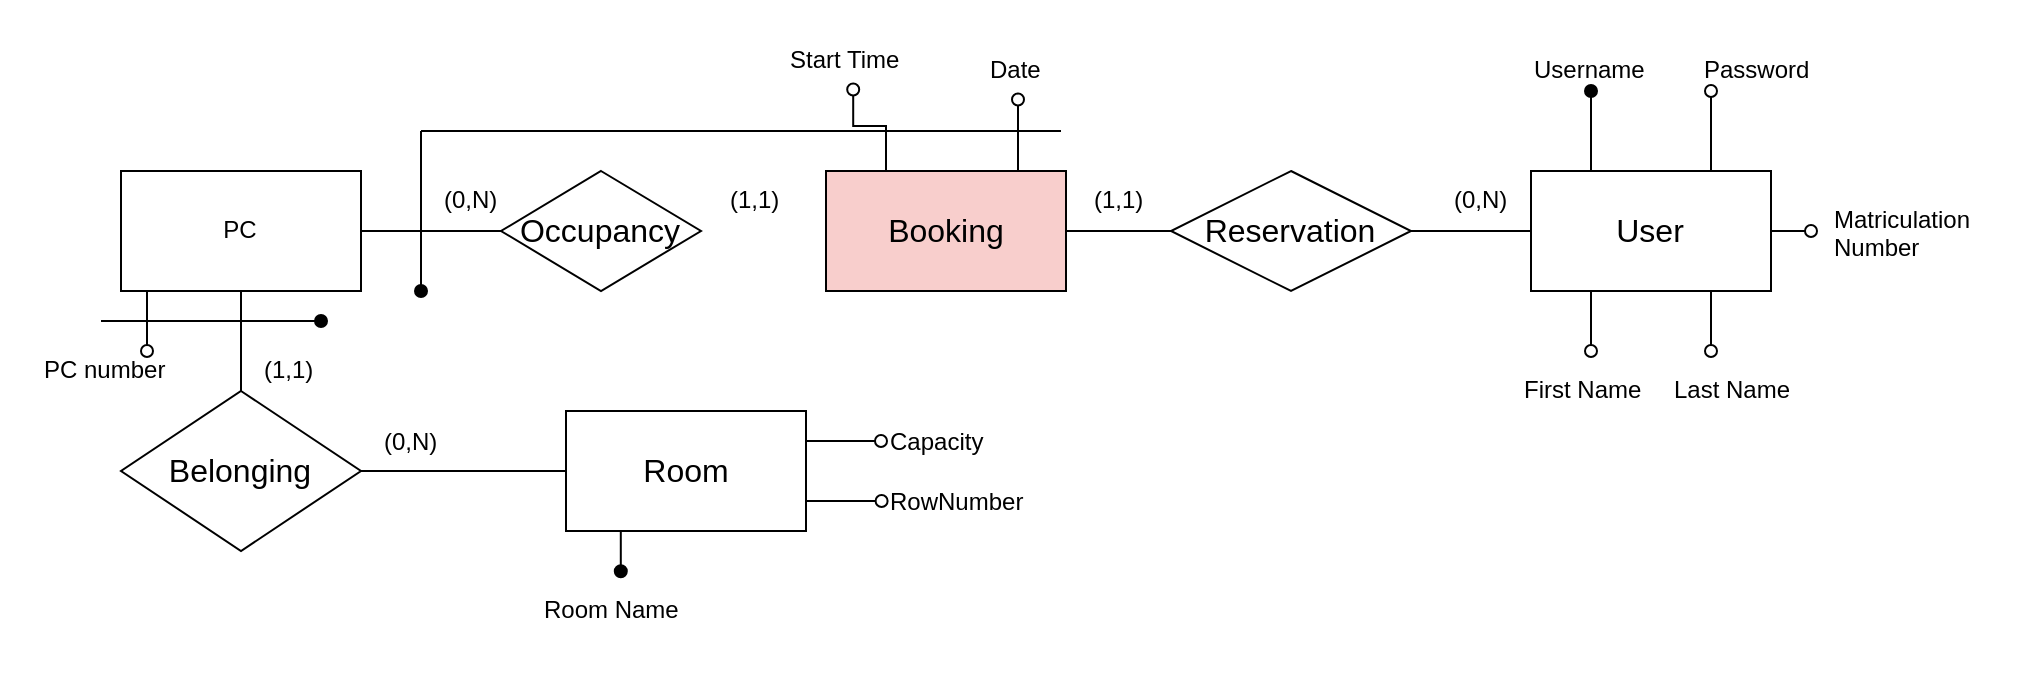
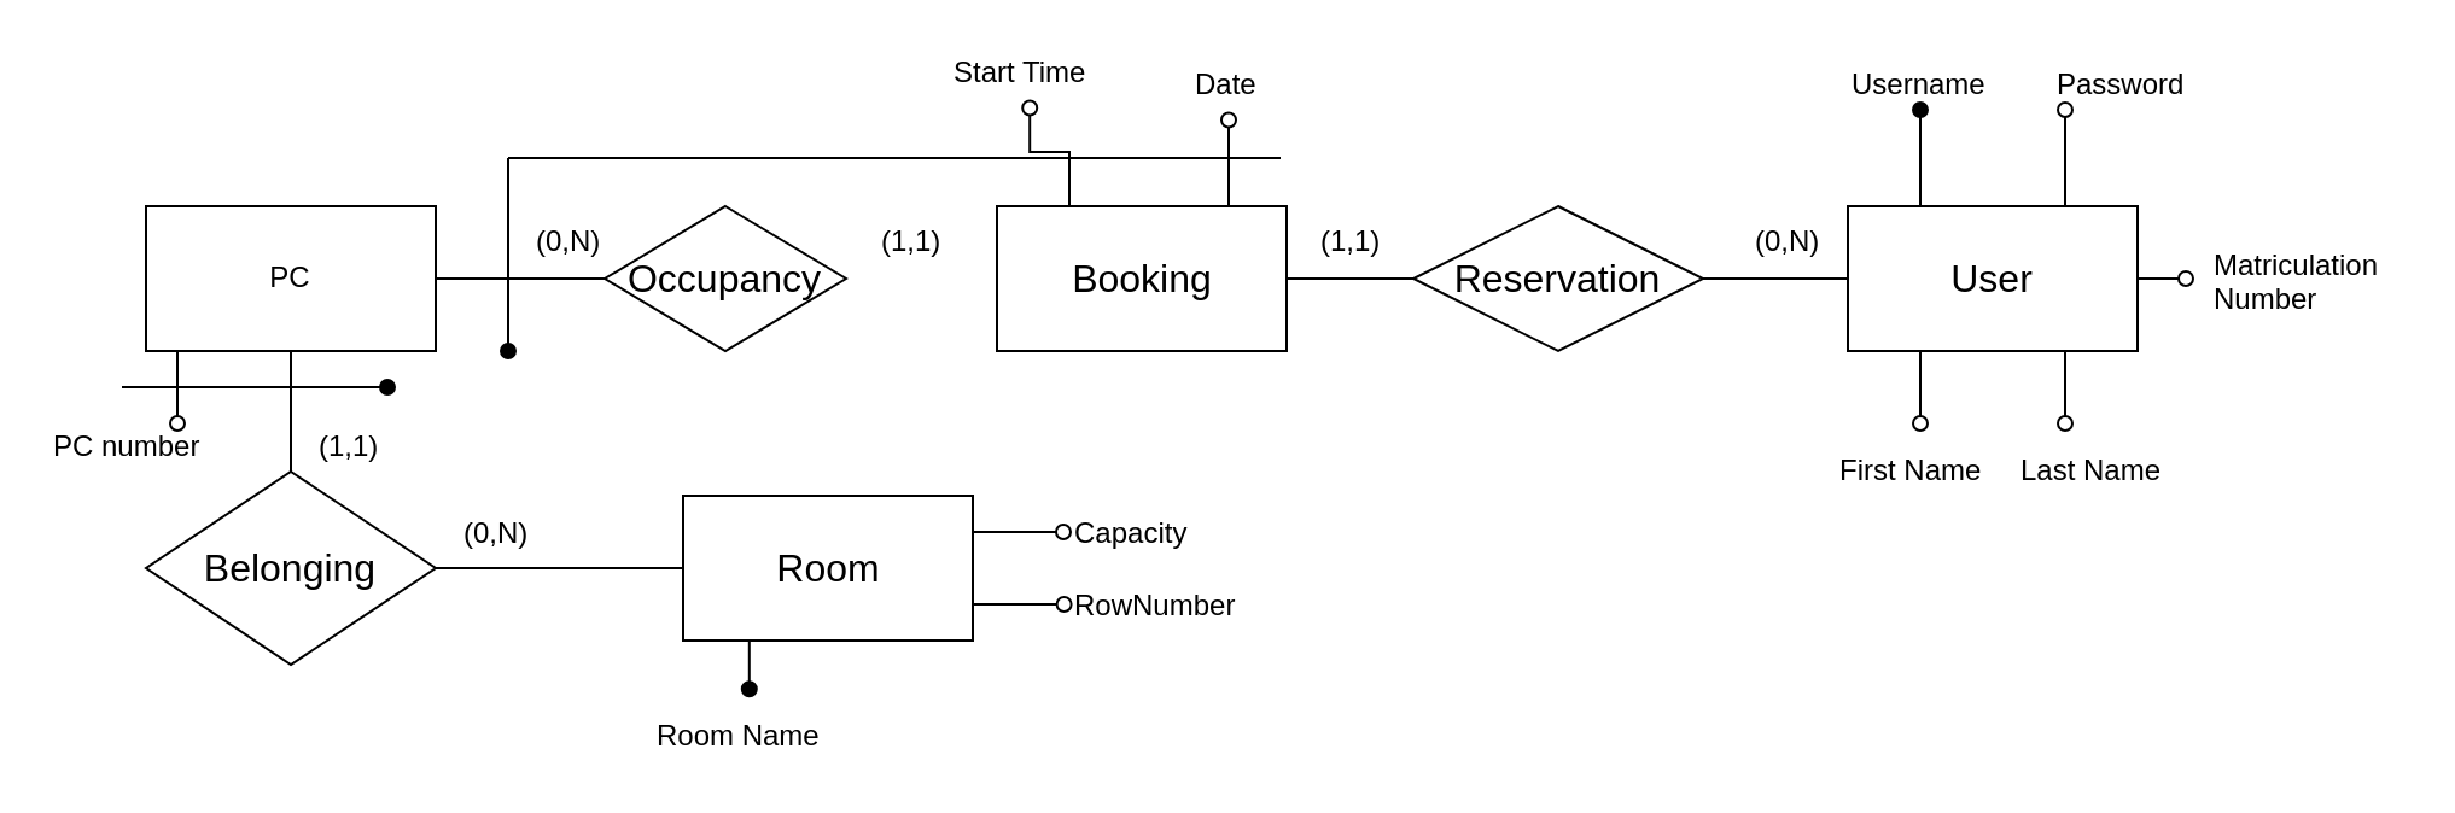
  <mxCell id="0" />
  <mxCell id="1" parent="0" />
  <mxCell id="2" style="edgeStyle=orthogonalEdgeStyle;rounded=0;orthogonalLoop=1;jettySize=auto;html=1;exitX=0.25;exitY=0;exitDx=0;exitDy=0;endArrow=oval;endFill=1;startArrow=none;startFill=0;" parent="1" source="8" edge="1"><mxGeometry relative="1" as="geometry"><mxPoint x="795" y="45" as="targetPoint" /></mxGeometry></mxCell>
  <mxCell id="3" style="edgeStyle=orthogonalEdgeStyle;rounded=0;orthogonalLoop=1;jettySize=auto;html=1;exitX=0.75;exitY=0;exitDx=0;exitDy=0;startArrow=none;startFill=0;endArrow=oval;endFill=0;" parent="1" source="8" edge="1"><mxGeometry relative="1" as="geometry"><mxPoint x="855" y="45" as="targetPoint" /></mxGeometry></mxCell>
  <mxCell id="4" style="edgeStyle=orthogonalEdgeStyle;rounded=0;orthogonalLoop=1;jettySize=auto;html=1;exitX=0.25;exitY=1;exitDx=0;exitDy=0;startArrow=none;startFill=0;endArrow=oval;endFill=0;" parent="1" source="8" edge="1"><mxGeometry relative="1" as="geometry"><mxPoint x="795" y="175" as="targetPoint" /></mxGeometry></mxCell>
  <mxCell id="5" style="edgeStyle=orthogonalEdgeStyle;rounded=0;orthogonalLoop=1;jettySize=auto;html=1;exitX=0.75;exitY=1;exitDx=0;exitDy=0;startArrow=none;startFill=0;endArrow=oval;endFill=0;" parent="1" source="8" edge="1"><mxGeometry relative="1" as="geometry"><mxPoint x="855" y="175" as="targetPoint" /></mxGeometry></mxCell>
  <mxCell id="6" style="edgeStyle=orthogonalEdgeStyle;rounded=0;orthogonalLoop=1;jettySize=auto;html=1;exitX=1;exitY=0.5;exitDx=0;exitDy=0;startArrow=none;startFill=0;endArrow=oval;endFill=0;" parent="1" source="8" edge="1"><mxGeometry relative="1" as="geometry"><mxPoint x="905" y="115.286" as="targetPoint" /></mxGeometry></mxCell>
  <mxCell id="7" style="edgeStyle=orthogonalEdgeStyle;rounded=0;orthogonalLoop=1;jettySize=auto;html=1;entryX=1;entryY=0.5;entryDx=0;entryDy=0;endArrow=none;endFill=0;" parent="1" source="8" target="24" edge="1"><mxGeometry relative="1" as="geometry" /></mxCell>
  <mxCell id="8" value="&lt;font style=&quot;font-size: 16px&quot;&gt;User&lt;/font&gt;" style="rounded=0;whiteSpace=wrap;html=1;" parent="1" vertex="1"><mxGeometry x="765" y="85" width="120" height="60" as="geometry" /></mxCell>
  <mxCell id="9" style="edgeStyle=orthogonalEdgeStyle;rounded=0;orthogonalLoop=1;jettySize=auto;html=1;exitX=1;exitY=0.5;exitDx=0;exitDy=0;entryX=0;entryY=0.5;entryDx=0;entryDy=0;endArrow=none;endFill=0;" parent="1" source="11" target="23" edge="1"><mxGeometry relative="1" as="geometry" /></mxCell>
  <mxCell id="10" style="edgeStyle=orthogonalEdgeStyle;rounded=0;orthogonalLoop=1;jettySize=auto;html=1;exitX=0.25;exitY=1;exitDx=0;exitDy=0;startArrow=none;startFill=0;endArrow=oval;endFill=0;" parent="1" source="11" edge="1"><mxGeometry relative="1" as="geometry"><mxPoint x="73" y="175" as="targetPoint" /><Array as="points"><mxPoint x="73" y="145" /></Array></mxGeometry></mxCell>
  <mxCell id="11" value="PC" style="rounded=0;whiteSpace=wrap;html=1;" parent="1" vertex="1"><mxGeometry x="60" y="85" width="120" height="60" as="geometry" /></mxCell>
  <mxCell id="12" value="Username" style="text;html=1;resizable=0;points=[];autosize=1;align=left;verticalAlign=top;spacingTop=-4;" parent="1" vertex="1"><mxGeometry x="765" y="25" width="70" height="20" as="geometry" /></mxCell>
  <mxCell id="13" value="Password" style="text;html=1;resizable=0;points=[];autosize=1;align=left;verticalAlign=top;spacingTop=-4;" parent="1" vertex="1"><mxGeometry x="850" y="25" width="70" height="20" as="geometry" /></mxCell>
  <mxCell id="14" value="First Name" style="text;html=1;resizable=0;points=[];autosize=1;align=left;verticalAlign=top;spacingTop=-4;" parent="1" vertex="1"><mxGeometry x="760" y="185" width="80" height="20" as="geometry" /></mxCell>
  <mxCell id="15" value="Last Name" style="text;html=1;resizable=0;points=[];autosize=1;align=left;verticalAlign=top;spacingTop=-4;direction=south;" parent="1" vertex="1"><mxGeometry x="835" y="185" width="20" height="80" as="geometry" /></mxCell>
  <mxCell id="16" value="&lt;div&gt;Matriculation &lt;br&gt;&lt;/div&gt;&lt;div&gt;Number&lt;/div&gt;" style="text;html=1;resizable=0;points=[];autosize=1;align=left;verticalAlign=top;spacingTop=-4;" parent="1" vertex="1"><mxGeometry x="915" y="100" width="80" height="30" as="geometry" /></mxCell>
  <mxCell id="17" value="PC number" style="text;html=1;resizable=0;points=[];autosize=1;align=left;verticalAlign=top;spacingTop=-4;" parent="1" vertex="1"><mxGeometry x="20" y="175" width="80" height="20" as="geometry" /></mxCell>
  <mxCell id="18" value="" style="endArrow=oval;html=1;endFill=1;" parent="1" edge="1"><mxGeometry width="50" height="50" relative="1" as="geometry"><mxPoint x="50" y="160" as="sourcePoint" /><mxPoint x="160" y="160" as="targetPoint" /><Array as="points" /></mxGeometry></mxCell>
  <mxCell id="19" style="edgeStyle=orthogonalEdgeStyle;rounded=0;orthogonalLoop=1;jettySize=auto;html=1;entryX=0;entryY=0.5;entryDx=0;entryDy=0;endArrow=none;endFill=0;" parent="1" source="22" target="24" edge="1"><mxGeometry relative="1" as="geometry" /></mxCell>
  <mxCell id="20" style="edgeStyle=orthogonalEdgeStyle;rounded=0;orthogonalLoop=1;jettySize=auto;html=1;exitX=0.25;exitY=0;exitDx=0;exitDy=0;entryX=0.48;entryY=1.212;entryDx=0;entryDy=0;entryPerimeter=0;endArrow=oval;endFill=0;" parent="1" source="22" target="25" edge="1"><mxGeometry relative="1" as="geometry" /></mxCell>
  <mxCell id="21" style="edgeStyle=orthogonalEdgeStyle;rounded=0;orthogonalLoop=1;jettySize=auto;html=1;exitX=0.75;exitY=0;exitDx=0;exitDy=0;entryX=0.4;entryY=1.212;entryDx=0;entryDy=0;entryPerimeter=0;endArrow=oval;endFill=0;" parent="1" source="22" target="26" edge="1"><mxGeometry relative="1" as="geometry" /></mxCell>
- <mxCell id="22" value="&lt;font style=&quot;font-size: 16px&quot;&gt;Booking&lt;/font&gt;" style="rounded=0;whiteSpace=wrap;html=1;fillColor=#f8cecc;" parent="1" vertex="1"><mxGeometry x="412.5" y="85" width="120" height="60" as="geometry" /></mxCell>
+ <mxCell id="22" value="&lt;font style=&quot;font-size: 16px&quot;&gt;Booking&lt;/font&gt;" style="rounded=0;whiteSpace=wrap;html=1;" parent="1" vertex="1"><mxGeometry x="412.5" y="85" width="120" height="60" as="geometry" /></mxCell>
  <mxCell id="23" value="&lt;font style=&quot;font-size: 16px&quot;&gt;Occupancy&lt;/font&gt;" style="rhombus;whiteSpace=wrap;html=1;" parent="1" vertex="1"><mxGeometry x="250" y="85" width="100" height="60" as="geometry" /></mxCell>
  <mxCell id="24" value="&lt;font style=&quot;font-size: 16px&quot;&gt;Reservation&lt;/font&gt;" style="rhombus;whiteSpace=wrap;html=1;" parent="1" vertex="1"><mxGeometry x="585" y="85" width="120" height="60" as="geometry" /></mxCell>
  <mxCell id="25" value="Start Time" style="text;html=1;resizable=0;points=[];autosize=1;align=left;verticalAlign=top;spacingTop=-4;" parent="1" vertex="1"><mxGeometry x="392.5" y="20" width="70" height="20" as="geometry" /></mxCell>
  <mxCell id="26" value="Date" style="text;html=1;resizable=0;points=[];autosize=1;align=left;verticalAlign=top;spacingTop=-4;" parent="1" vertex="1"><mxGeometry x="492.5" y="25" width="40" height="20" as="geometry" /></mxCell>
  <mxCell id="27" value="" style="endArrow=none;html=1;" parent="1" edge="1"><mxGeometry width="50" height="50" relative="1" as="geometry"><mxPoint x="210" y="65" as="sourcePoint" /><mxPoint x="530" y="65" as="targetPoint" /></mxGeometry></mxCell>
  <mxCell id="28" value="" style="endArrow=none;html=1;endFill=0;startArrow=oval;startFill=1;" parent="1" edge="1"><mxGeometry width="50" height="50" relative="1" as="geometry"><mxPoint x="210" y="145" as="sourcePoint" /><mxPoint x="210" y="65" as="targetPoint" /></mxGeometry></mxCell>
  <mxCell id="29" value="(1,1)" style="text;html=1;resizable=0;points=[];autosize=1;align=left;verticalAlign=top;spacingTop=-4;" parent="1" vertex="1"><mxGeometry x="362.5" y="90" width="40" height="20" as="geometry" /></mxCell>
  <mxCell id="30" value="(0,N)" style="text;html=1;resizable=0;points=[];autosize=1;align=left;verticalAlign=top;spacingTop=-4;" parent="1" vertex="1"><mxGeometry x="220" y="90" width="40" height="20" as="geometry" /></mxCell>
  <mxCell id="31" value="(0,N)" style="text;html=1;resizable=0;points=[];autosize=1;align=left;verticalAlign=top;spacingTop=-4;" parent="1" vertex="1"><mxGeometry x="725" y="90" width="40" height="20" as="geometry" /></mxCell>
  <mxCell id="32" value="(1,1)" style="text;html=1;resizable=0;points=[];autosize=1;align=left;verticalAlign=top;spacingTop=-4;" parent="1" vertex="1"><mxGeometry x="545" y="90" width="40" height="20" as="geometry" /></mxCell>
  <mxCell id="33" style="edgeStyle=orthogonalEdgeStyle;rounded=0;orthogonalLoop=1;jettySize=auto;html=1;exitX=0.5;exitY=0;exitDx=0;exitDy=0;entryX=0.5;entryY=1;entryDx=0;entryDy=0;startArrow=none;startFill=0;endArrow=none;endFill=0;" parent="1" source="34" target="11" edge="1"><mxGeometry relative="1" as="geometry" /></mxCell>
  <mxCell id="34" value="&lt;font style=&quot;font-size: 16px&quot;&gt;Belonging&lt;/font&gt;" style="rhombus;whiteSpace=wrap;html=1;" parent="1" vertex="1"><mxGeometry x="60" y="195" width="120" height="80" as="geometry" /></mxCell>
  <mxCell id="35" style="edgeStyle=orthogonalEdgeStyle;rounded=0;orthogonalLoop=1;jettySize=auto;html=1;exitX=0;exitY=0.5;exitDx=0;exitDy=0;entryX=1;entryY=0.5;entryDx=0;entryDy=0;startArrow=none;startFill=0;endArrow=none;endFill=0;" parent="1" source="39" target="34" edge="1"><mxGeometry relative="1" as="geometry" /></mxCell>
  <mxCell id="36" style="edgeStyle=orthogonalEdgeStyle;rounded=0;orthogonalLoop=1;jettySize=auto;html=1;exitX=1;exitY=0.25;exitDx=0;exitDy=0;startArrow=none;startFill=0;endArrow=oval;endFill=0;" parent="1" source="39" edge="1"><mxGeometry relative="1" as="geometry"><mxPoint x="440" y="220" as="targetPoint" /></mxGeometry></mxCell>
  <mxCell id="37" style="edgeStyle=orthogonalEdgeStyle;rounded=0;orthogonalLoop=1;jettySize=auto;html=1;exitX=1;exitY=0.75;exitDx=0;exitDy=0;startArrow=none;startFill=0;endArrow=oval;endFill=0;" parent="1" source="39" edge="1"><mxGeometry relative="1" as="geometry"><mxPoint x="440.333" y="249.833" as="targetPoint" /></mxGeometry></mxCell>
  <mxCell id="38" style="edgeStyle=orthogonalEdgeStyle;rounded=0;orthogonalLoop=1;jettySize=auto;html=1;exitX=0.25;exitY=1;exitDx=0;exitDy=0;startArrow=none;startFill=0;endArrow=oval;endFill=1;" parent="1" source="39" edge="1"><mxGeometry relative="1" as="geometry"><mxPoint x="309.897" y="285.103" as="targetPoint" /></mxGeometry></mxCell>
  <mxCell id="39" value="&lt;font style=&quot;font-size: 16px&quot;&gt;Room&lt;/font&gt;" style="rounded=0;whiteSpace=wrap;html=1;" parent="1" vertex="1"><mxGeometry x="282.5" y="205" width="120" height="60" as="geometry" /></mxCell>
  <mxCell id="40" value="Capacity" style="text;html=1;resizable=0;points=[];autosize=1;align=left;verticalAlign=top;spacingTop=-4;" parent="1" vertex="1"><mxGeometry x="442.5" y="211" width="60" height="20" as="geometry" /></mxCell>
  <mxCell id="41" value="RowNumber" style="text;html=1;resizable=0;points=[];autosize=1;align=left;verticalAlign=top;spacingTop=-4;" parent="1" vertex="1"><mxGeometry x="442.5" y="241" width="80" height="20" as="geometry" /></mxCell>
  <mxCell id="42" value="(1,1)" style="text;html=1;resizable=0;points=[];autosize=1;align=left;verticalAlign=top;spacingTop=-4;" parent="1" vertex="1"><mxGeometry x="130" y="175" width="40" height="20" as="geometry" /></mxCell>
  <mxCell id="43" value="Room Name" style="text;html=1;resizable=0;points=[];autosize=1;align=left;verticalAlign=top;spacingTop=-4;" parent="1" vertex="1"><mxGeometry x="270" y="295" width="80" height="20" as="geometry" /></mxCell>
  <mxCell id="44" value="(0,N)" style="text;html=1;resizable=0;points=[];autosize=1;align=left;verticalAlign=top;spacingTop=-4;" parent="1" vertex="1"><mxGeometry x="190" y="211" width="40" height="20" as="geometry" /></mxCell>
